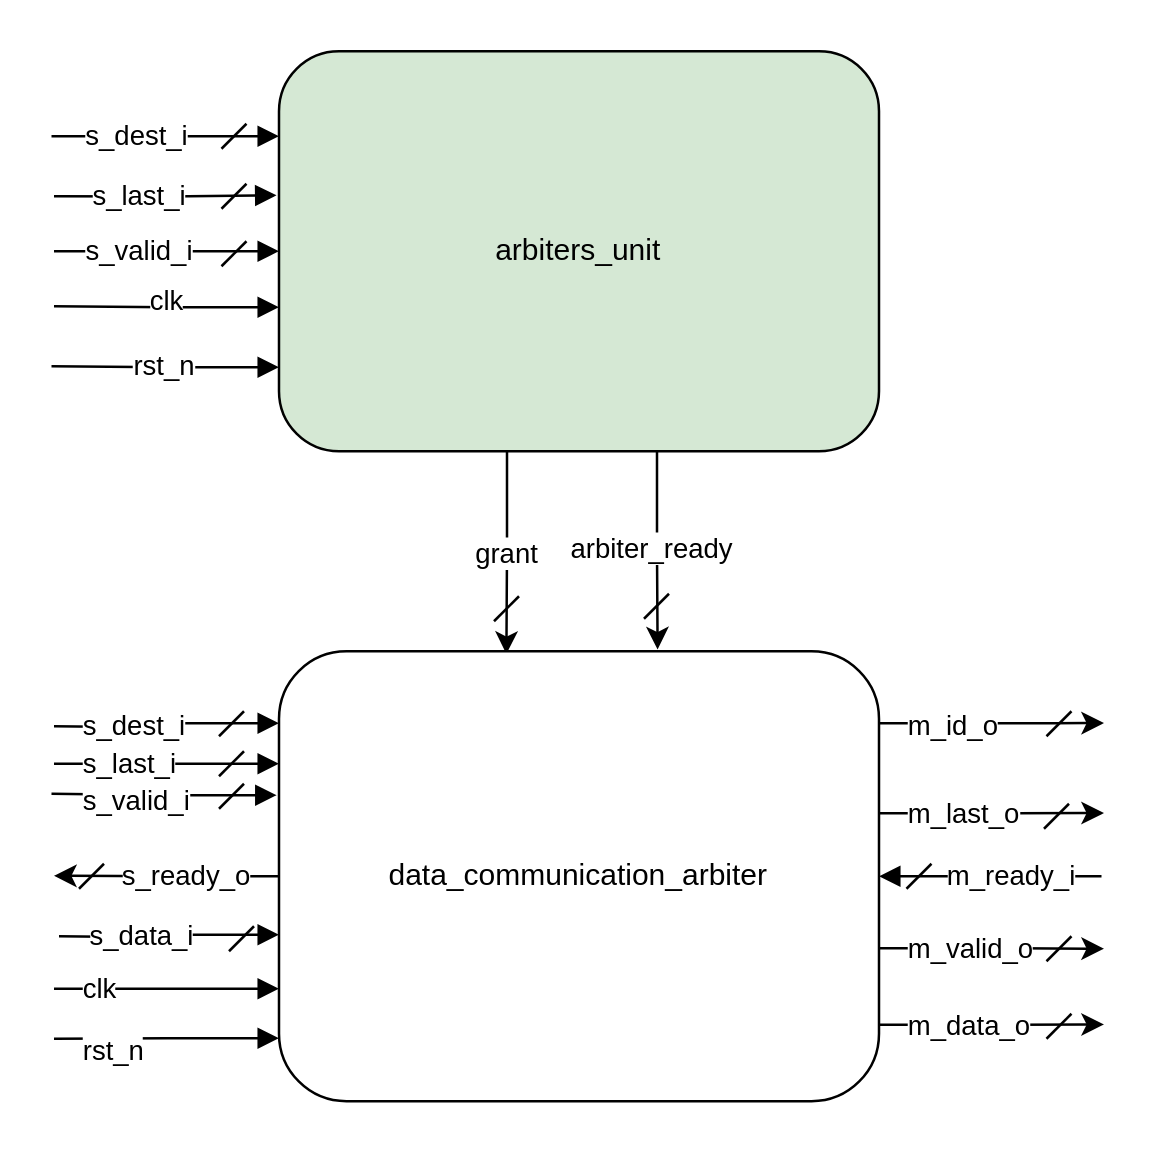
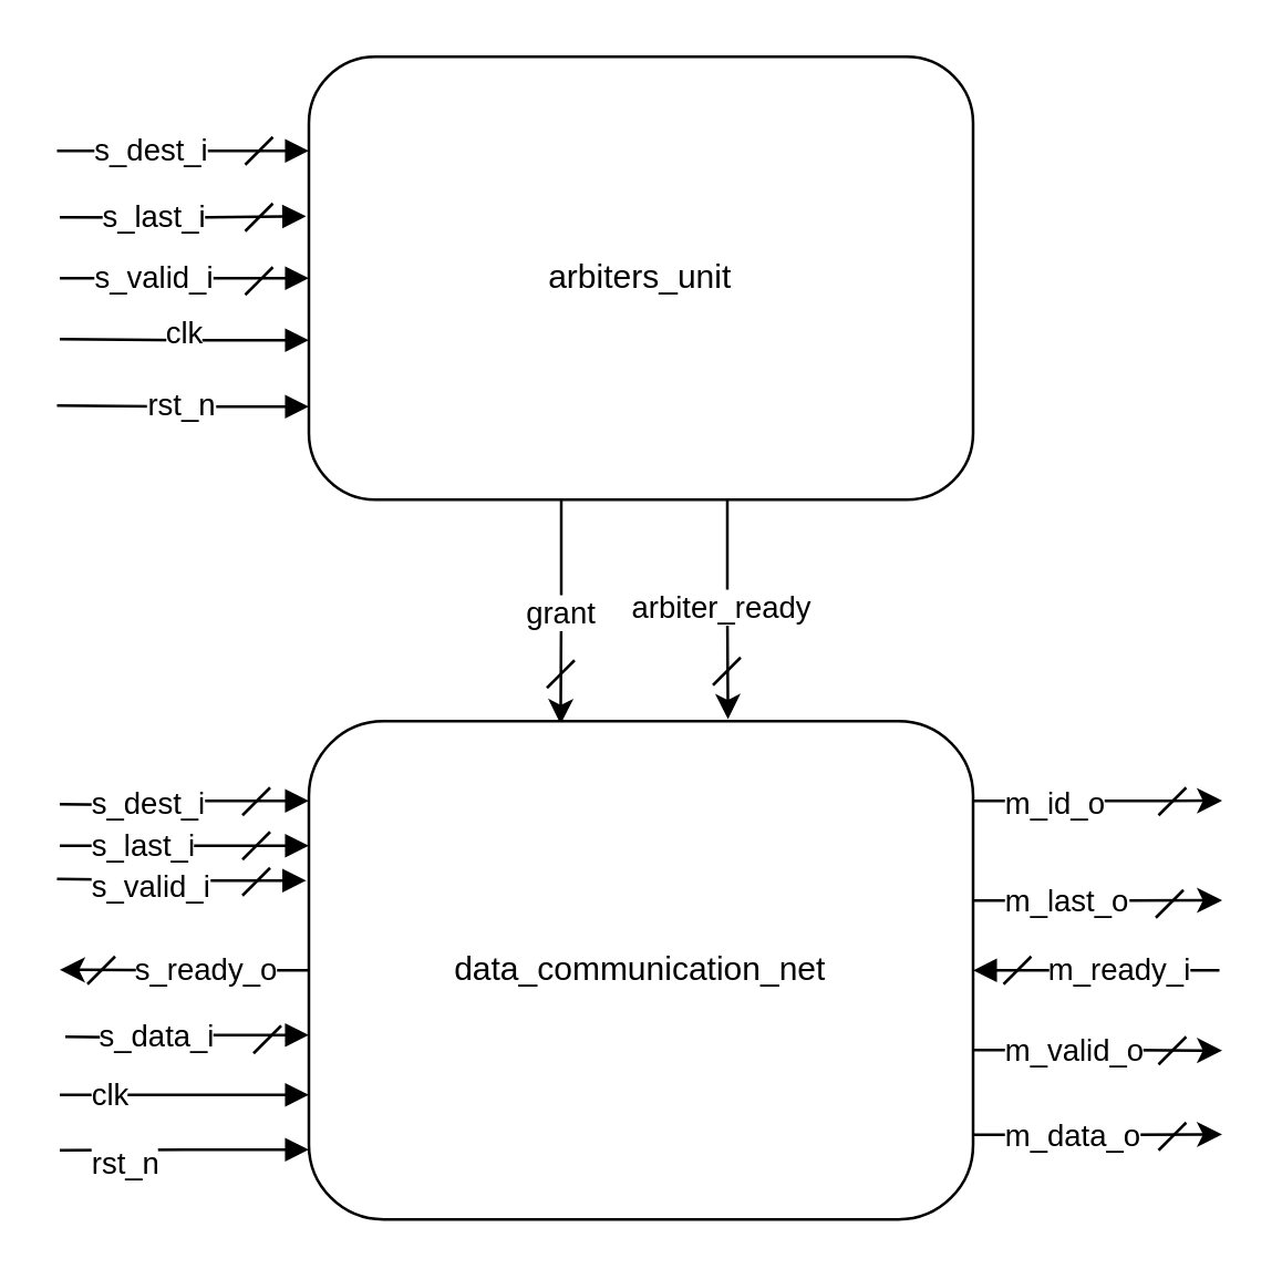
  <mxCell id="0" />
  <mxCell id="1" parent="0" />
  <mxCell id="2" value="clk" style="edgeStyle=orthogonalEdgeStyle;rounded=0;orthogonalLoop=1;jettySize=auto;html=1;exitX=0;exitY=0.64;exitDx=0;exitDy=0;exitPerimeter=0;startArrow=block;startFill=1;endArrow=none;endFill=0;" parent="1" source="5" edge="1"><mxGeometry x="0.002" y="-2" relative="1" as="geometry"><mxPoint x="21" y="122" as="targetPoint" /><mxPoint as="offset" /></mxGeometry></mxCell>
  <mxCell id="3" value="arbiter_ready" style="edgeStyle=orthogonalEdgeStyle;rounded=0;orthogonalLoop=1;jettySize=auto;html=1;exitX=0.63;exitY=1;exitDx=0;exitDy=0;exitPerimeter=0;entryX=0.631;entryY=-0.004;entryDx=0;entryDy=0;entryPerimeter=0;" parent="1" source="5" target="22" edge="1"><mxGeometry x="-0.004" y="-1" relative="1" as="geometry"><mxPoint x="262.92" y="262.6" as="targetPoint" /><mxPoint x="-1" y="-1" as="offset" /></mxGeometry></mxCell>
  <mxCell id="4" value="grant" style="edgeStyle=orthogonalEdgeStyle;rounded=0;orthogonalLoop=1;jettySize=auto;html=1;exitX=0.38;exitY=1;exitDx=0;exitDy=0;exitPerimeter=0;entryX=0.379;entryY=0.006;entryDx=0;entryDy=0;entryPerimeter=0;" parent="1" source="5" target="22" edge="1"><mxGeometry relative="1" as="geometry"><mxPoint x="202.44" y="258" as="targetPoint" /><mxPoint as="offset" /></mxGeometry></mxCell>
- <mxCell id="5" value="arbiters_unit" style="rounded=1;whiteSpace=wrap;html=1;points=[[0,0,0,0,0],[0,0.21,0,0,0],[0,0.36,0,0,0],[0,0.5,0,0,0],[0,0.64,0,0,0],[0,0.79,0,0,0],[0,1,0,0,0],[0.25,0,0,0,0],[0.25,1,0,0,0],[0.38,1,0,0,0],[0.5,0,0,0,0],[0.5,1,0,0,0],[0.63,1,0,0,0],[0.75,0,0,0,0],[0.75,1,0,0,0],[1,0,0,0,0],[1,0.25,0,0,0],[1,0.5,0,0,0],[1,0.75,0,0,0],[1,1,0,0,0]];fillColor=#d5e8d4;" parent="1" vertex="1"><mxGeometry x="111" y="20" width="240" height="160" as="geometry" /></mxCell>
+ <mxCell id="5" value="arbiters_unit" style="rounded=1;whiteSpace=wrap;html=1;points=[[0,0,0,0,0],[0,0.21,0,0,0],[0,0.36,0,0,0],[0,0.5,0,0,0],[0,0.64,0,0,0],[0,0.79,0,0,0],[0,1,0,0,0],[0.25,0,0,0,0],[0.25,1,0,0,0],[0.38,1,0,0,0],[0.5,0,0,0,0],[0.5,1,0,0,0],[0.63,1,0,0,0],[0.75,0,0,0,0],[0.75,1,0,0,0],[1,0,0,0,0],[1,0.25,0,0,0],[1,0.5,0,0,0],[1,0.75,0,0,0],[1,1,0,0,0]];" parent="1" vertex="1"><mxGeometry x="111" y="20" width="240" height="160" as="geometry" /></mxCell>
  <mxCell id="6" value="rst_n" style="edgeStyle=orthogonalEdgeStyle;rounded=0;orthogonalLoop=1;jettySize=auto;html=1;exitX=0;exitY=0.79;exitDx=0;exitDy=0;exitPerimeter=0;startArrow=block;startFill=1;endArrow=none;endFill=0;" parent="1" source="5" edge="1"><mxGeometry x="0.001" relative="1" as="geometry"><mxPoint x="20" y="146" as="targetPoint" /><mxPoint x="121" y="132" as="sourcePoint" /><mxPoint as="offset" /></mxGeometry></mxCell>
  <mxCell id="7" value="s_dest_i" style="edgeStyle=orthogonalEdgeStyle;rounded=0;orthogonalLoop=1;jettySize=auto;html=1;startArrow=block;startFill=1;endArrow=none;endFill=0;" parent="1" edge="1"><mxGeometry x="0.259" relative="1" as="geometry"><mxPoint x="20" y="54" as="targetPoint" /><mxPoint x="111" y="54" as="sourcePoint" /><mxPoint as="offset" /></mxGeometry></mxCell>
  <mxCell id="8" value="s_last_i" style="edgeStyle=orthogonalEdgeStyle;rounded=0;orthogonalLoop=1;jettySize=auto;html=1;exitX=0;exitY=0.36;exitDx=0;exitDy=0;exitPerimeter=0;startArrow=block;startFill=1;endArrow=none;endFill=0;" parent="1" edge="1"><mxGeometry x="0.229" relative="1" as="geometry"><mxPoint x="21" y="78" as="targetPoint" /><mxPoint x="110" y="77.6" as="sourcePoint" /><mxPoint as="offset" /></mxGeometry></mxCell>
  <mxCell id="9" value="s_valid_i" style="edgeStyle=orthogonalEdgeStyle;rounded=0;orthogonalLoop=1;jettySize=auto;html=1;exitX=0;exitY=0.5;exitDx=0;exitDy=0;exitPerimeter=0;startArrow=block;startFill=1;endArrow=none;endFill=0;" parent="1" source="5" edge="1"><mxGeometry x="0.255" relative="1" as="geometry"><mxPoint x="21" y="100" as="targetPoint" /><mxPoint x="91" y="99.76" as="sourcePoint" /><mxPoint as="offset" /></mxGeometry></mxCell>
  <mxCell id="10" value="" style="endArrow=none;html=1;rounded=0;" parent="1" edge="1"><mxGeometry width="50" height="50" relative="1" as="geometry"><mxPoint x="88" y="59" as="sourcePoint" /><mxPoint x="98" y="49" as="targetPoint" /></mxGeometry></mxCell>
  <mxCell id="11" value="" style="endArrow=none;html=1;rounded=0;" parent="1" edge="1"><mxGeometry width="50" height="50" relative="1" as="geometry"><mxPoint x="88" y="83" as="sourcePoint" /><mxPoint x="98" y="73" as="targetPoint" /></mxGeometry></mxCell>
  <mxCell id="12" value="" style="endArrow=none;html=1;rounded=0;" parent="1" edge="1"><mxGeometry width="50" height="50" relative="1" as="geometry"><mxPoint x="88" y="106" as="sourcePoint" /><mxPoint x="98" y="96" as="targetPoint" /></mxGeometry></mxCell>
  <mxCell id="13" value="" style="endArrow=none;html=1;rounded=0;" parent="1" edge="1"><mxGeometry width="50" height="50" relative="1" as="geometry"><mxPoint x="257" y="247" as="sourcePoint" /><mxPoint x="267" y="237" as="targetPoint" /></mxGeometry></mxCell>
  <mxCell id="14" value="" style="endArrow=none;html=1;rounded=0;" parent="1" edge="1"><mxGeometry width="50" height="50" relative="1" as="geometry"><mxPoint x="197" y="248" as="sourcePoint" /><mxPoint x="207" y="238" as="targetPoint" /></mxGeometry></mxCell>
  <mxCell id="15" value="clk" style="edgeStyle=orthogonalEdgeStyle;rounded=0;orthogonalLoop=1;jettySize=auto;html=1;exitX=0;exitY=0.75;exitDx=0;exitDy=0;exitPerimeter=0;startArrow=block;startFill=1;endArrow=none;endFill=0;align=left;" parent="1" source="22" edge="1"><mxGeometry x="0.779" relative="1" as="geometry"><mxPoint x="21" y="395" as="targetPoint" /><mxPoint x="111" y="388" as="sourcePoint" /><mxPoint as="offset" /></mxGeometry></mxCell>
  <mxCell id="16" value="rst_n" style="edgeStyle=orthogonalEdgeStyle;rounded=0;orthogonalLoop=1;jettySize=auto;html=1;exitX=0;exitY=0.86;exitDx=0;exitDy=0;exitPerimeter=0;startArrow=block;startFill=1;endArrow=none;endFill=0;align=left;" parent="1" source="22" edge="1"><mxGeometry x="0.778" y="5" relative="1" as="geometry"><mxPoint x="21" y="415" as="targetPoint" /><mxPoint x="111" y="418" as="sourcePoint" /><mxPoint as="offset" /></mxGeometry></mxCell>
  <mxCell id="17" value="s_ready_o" style="edgeStyle=orthogonalEdgeStyle;rounded=0;orthogonalLoop=1;jettySize=auto;html=1;exitX=0;exitY=0.5;exitDx=0;exitDy=0;exitPerimeter=0;align=right;" parent="1" source="22" edge="1"><mxGeometry x="-0.778" relative="1" as="geometry"><mxPoint x="21" y="349.81" as="targetPoint" /><mxPoint as="offset" /></mxGeometry></mxCell>
  <mxCell id="18" value="m_id_o" style="edgeStyle=orthogonalEdgeStyle;rounded=0;orthogonalLoop=1;jettySize=auto;html=1;exitX=1;exitY=0.16;exitDx=0;exitDy=0;exitPerimeter=0;align=left;" parent="1" source="22" edge="1"><mxGeometry x="-0.778" y="-1" relative="1" as="geometry"><mxPoint x="441" y="288.714" as="targetPoint" /><Array as="points"><mxPoint x="421" y="289" /><mxPoint x="421" y="289" /></Array><mxPoint as="offset" /></mxGeometry></mxCell>
  <mxCell id="19" value="m_last_o" style="edgeStyle=orthogonalEdgeStyle;rounded=0;orthogonalLoop=1;jettySize=auto;html=1;exitX=1;exitY=0.36;exitDx=0;exitDy=0;exitPerimeter=0;align=left;" parent="1" source="22" edge="1"><mxGeometry x="-0.779" relative="1" as="geometry"><mxPoint x="441" y="324.714" as="targetPoint" /><mxPoint as="offset" /></mxGeometry></mxCell>
  <mxCell id="20" value="m_data_o" style="edgeStyle=orthogonalEdgeStyle;rounded=0;orthogonalLoop=1;jettySize=auto;html=1;exitX=1;exitY=0.83;exitDx=0;exitDy=0;exitPerimeter=0;align=left;" parent="1" source="22" edge="1"><mxGeometry x="-0.779" y="-1" relative="1" as="geometry"><mxPoint x="441" y="409.286" as="targetPoint" /><mxPoint as="offset" /></mxGeometry></mxCell>
  <mxCell id="21" value="m_valid_o" style="edgeStyle=orthogonalEdgeStyle;rounded=0;orthogonalLoop=1;jettySize=auto;html=1;exitX=1;exitY=0.66;exitDx=0;exitDy=0;exitPerimeter=0;align=left;" parent="1" source="22" edge="1"><mxGeometry x="-0.779" relative="1" as="geometry"><mxPoint x="441" y="379" as="targetPoint" /><mxPoint as="offset" /></mxGeometry></mxCell>
- <mxCell id="22" value="data_communication_arbiter" style="rounded=1;whiteSpace=wrap;html=1;points=[[0,0,0,0,0],[0,0.16,0,0,0],[0,0.25,0,0,0],[0,0.39,0,0,0],[0,0.5,0,0,0],[0,0.63,0,0,0],[0,0.75,0,0,0],[0,0.86,0,0,0],[0,1,0,0,0],[0.25,0,0,0,0],[0.25,1,0,0,0],[0.38,1,0,0,0],[0.5,0,0,0,0],[0.5,1,0,0,0],[0.63,1,0,0,0],[0.75,0,0,0,0],[0.75,1,0,0,0],[1,0,0,0,0],[1,0.16,0,0,0],[1,0.36,0,0,0],[1,0.5,0,0,0],[1,0.66,0,0,0],[1,0.83,0,0,0],[1,1,0,0,0]];" parent="1" vertex="1"><mxGeometry x="111" y="260" width="240" height="180" as="geometry" /></mxCell>
+ <mxCell id="22" value="data_communication_net" style="rounded=1;whiteSpace=wrap;html=1;points=[[0,0,0,0,0],[0,0.16,0,0,0],[0,0.25,0,0,0],[0,0.39,0,0,0],[0,0.5,0,0,0],[0,0.63,0,0,0],[0,0.75,0,0,0],[0,0.86,0,0,0],[0,1,0,0,0],[0.25,0,0,0,0],[0.25,1,0,0,0],[0.38,1,0,0,0],[0.5,0,0,0,0],[0.5,1,0,0,0],[0.63,1,0,0,0],[0.75,0,0,0,0],[0.75,1,0,0,0],[1,0,0,0,0],[1,0.16,0,0,0],[1,0.36,0,0,0],[1,0.5,0,0,0],[1,0.66,0,0,0],[1,0.83,0,0,0],[1,1,0,0,0]];" parent="1" vertex="1"><mxGeometry x="111" y="260" width="240" height="180" as="geometry" /></mxCell>
  <mxCell id="23" value="m_ready_i" style="edgeStyle=orthogonalEdgeStyle;rounded=0;orthogonalLoop=1;jettySize=auto;html=1;startArrow=block;startFill=1;endArrow=none;endFill=0;exitX=1;exitY=0.5;exitDx=0;exitDy=0;exitPerimeter=0;align=right;" parent="1" source="22" edge="1"><mxGeometry x="0.799" relative="1" as="geometry"><mxPoint x="440" y="350" as="targetPoint" /><mxPoint x="371" y="340" as="sourcePoint" /><mxPoint as="offset" /></mxGeometry></mxCell>
  <mxCell id="24" value="" style="endArrow=none;html=1;rounded=0;" parent="1" edge="1"><mxGeometry width="50" height="50" relative="1" as="geometry"><mxPoint x="362" y="355" as="sourcePoint" /><mxPoint x="372" y="345" as="targetPoint" /></mxGeometry></mxCell>
  <mxCell id="25" value="s_data_i" style="edgeStyle=orthogonalEdgeStyle;rounded=0;orthogonalLoop=1;jettySize=auto;html=1;startArrow=block;startFill=1;endArrow=none;endFill=0;exitX=0;exitY=0.63;exitDx=0;exitDy=0;exitPerimeter=0;" parent="1" source="22" edge="1"><mxGeometry x="0.256" relative="1" as="geometry"><mxPoint x="23" y="374" as="targetPoint" /><mxPoint x="111" y="374.8" as="sourcePoint" /><mxPoint as="offset" /></mxGeometry></mxCell>
  <mxCell id="26" value="" style="endArrow=none;html=1;rounded=0;" parent="1" edge="1"><mxGeometry width="50" height="50" relative="1" as="geometry"><mxPoint x="91" y="380" as="sourcePoint" /><mxPoint x="101" y="370" as="targetPoint" /></mxGeometry></mxCell>
  <mxCell id="27" value="s_dest_i" style="edgeStyle=orthogonalEdgeStyle;rounded=0;orthogonalLoop=1;jettySize=auto;html=1;startArrow=block;startFill=1;endArrow=none;endFill=0;exitX=0;exitY=0.16;exitDx=0;exitDy=0;exitPerimeter=0;align=left;" parent="1" source="22" edge="1"><mxGeometry x="0.782" relative="1" as="geometry"><mxPoint x="21" y="290" as="targetPoint" /><mxPoint x="102" y="310" as="sourcePoint" /><mxPoint as="offset" /></mxGeometry></mxCell>
  <mxCell id="28" value="" style="endArrow=none;html=1;rounded=0;" parent="1" edge="1"><mxGeometry width="50" height="50" relative="1" as="geometry"><mxPoint x="87" y="310" as="sourcePoint" /><mxPoint x="97" y="300" as="targetPoint" /></mxGeometry></mxCell>
  <mxCell id="29" value="s_last_i" style="edgeStyle=orthogonalEdgeStyle;rounded=0;orthogonalLoop=1;jettySize=auto;html=1;exitX=0;exitY=0.25;exitDx=0;exitDy=0;exitPerimeter=0;startArrow=block;startFill=1;endArrow=none;endFill=0;align=left;" parent="1" source="22" edge="1"><mxGeometry x="0.779" relative="1" as="geometry"><mxPoint x="21" y="305" as="targetPoint" /><mxPoint x="110" y="320" as="sourcePoint" /><mxPoint as="offset" /></mxGeometry></mxCell>
  <mxCell id="30" value="s_valid_i" style="edgeStyle=orthogonalEdgeStyle;rounded=0;orthogonalLoop=1;jettySize=auto;html=1;exitX=-0.004;exitY=0.32;exitDx=0;exitDy=0;exitPerimeter=0;startArrow=block;startFill=1;endArrow=none;endFill=0;align=left;" parent="1" source="22" edge="1"><mxGeometry x="0.755" y="3" relative="1" as="geometry"><mxPoint x="20" y="317" as="targetPoint" /><mxPoint x="111" y="342.4" as="sourcePoint" /><mxPoint as="offset" /></mxGeometry></mxCell>
  <mxCell id="31" value="" style="endArrow=none;html=1;rounded=0;" parent="1" edge="1"><mxGeometry width="50" height="50" relative="1" as="geometry"><mxPoint x="87" y="294" as="sourcePoint" /><mxPoint x="97" y="284" as="targetPoint" /></mxGeometry></mxCell>
  <mxCell id="32" value="" style="endArrow=none;html=1;rounded=0;" parent="1" edge="1"><mxGeometry width="50" height="50" relative="1" as="geometry"><mxPoint x="87" y="323" as="sourcePoint" /><mxPoint x="97" y="313" as="targetPoint" /></mxGeometry></mxCell>
  <mxCell id="33" value="" style="endArrow=none;html=1;rounded=0;" parent="1" edge="1"><mxGeometry width="50" height="50" relative="1" as="geometry"><mxPoint x="31" y="355" as="sourcePoint" /><mxPoint x="41" y="345" as="targetPoint" /></mxGeometry></mxCell>
  <mxCell id="34" value="" style="endArrow=none;html=1;rounded=0;" parent="1" edge="1"><mxGeometry width="50" height="50" relative="1" as="geometry"><mxPoint x="418" y="294" as="sourcePoint" /><mxPoint x="428" y="284" as="targetPoint" /></mxGeometry></mxCell>
  <mxCell id="35" value="" style="endArrow=none;html=1;rounded=0;" parent="1" edge="1"><mxGeometry width="50" height="50" relative="1" as="geometry"><mxPoint x="417" y="331" as="sourcePoint" /><mxPoint x="427" y="321" as="targetPoint" /></mxGeometry></mxCell>
  <mxCell id="36" value="" style="endArrow=none;html=1;rounded=0;" parent="1" edge="1"><mxGeometry width="50" height="50" relative="1" as="geometry"><mxPoint x="418" y="384" as="sourcePoint" /><mxPoint x="428" y="374" as="targetPoint" /></mxGeometry></mxCell>
  <mxCell id="37" value="" style="endArrow=none;html=1;rounded=0;" parent="1" edge="1"><mxGeometry width="50" height="50" relative="1" as="geometry"><mxPoint x="418" y="415" as="sourcePoint" /><mxPoint x="428" y="405" as="targetPoint" /></mxGeometry></mxCell>
